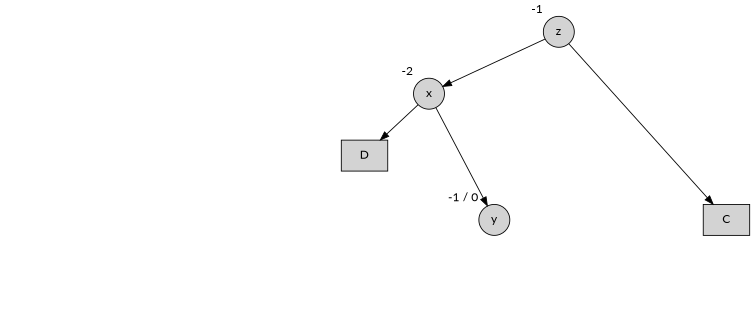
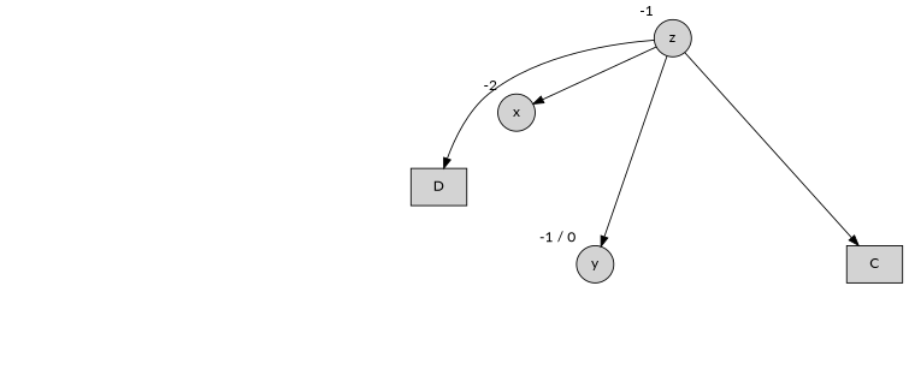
  digraph {
    fontname=Lato
    rankdir=TB
    node [fontname=Lato shape=circle style=invis]
    edge [fontname=Lato style=invis]
    b12 [width=.1]
    c12 [width=.1]
    c34 [width=.1]
    d12 [width=.1]
    d34 [width=.1]
    d56 [width=.1]
    d78 [width=.1]
    n8 [label=x style=filled xlabel=-2]
    n9 [label=D shape=rect style=filled]
    n10 [label=z style=filled xlabel=-1]
    n11 [label=y style=filled xlabel="-1 / 0"]
    n12 [label=C shape=rect style=filled]
    c3
    c4
    d3
    d4
    d5
    d6
    d7
    d8
    subgraph sub_1 {
      rank=same
      b12
      c12
      c34
      d12
      d34
      d56
      d78
    }
    n8 -> b12 [weight=10]
-   n8 -> n9 [style=""]
+   n10 -> n9 [style=""]
    n9 -> c34 [weight=10]
    n9 -> c3
    n9 -> c4
    n10 -> c12 [weight=10]
    n10 -> n8 [style=""]
-   n8 -> n11 [style=""]
+   n10 -> n11 [style=""]
    n10 -> n12 [style=""]
    n11 -> d12 [weight=10]
    n12 -> d34 [weight=10]
    n12 -> d3
    n12 -> d4
    c3 -> d56 [weight=10]
    c3 -> d5
    c3 -> d6
    c4 -> d78 [weight=10]
    c4 -> d7
    c4 -> d8
  }
